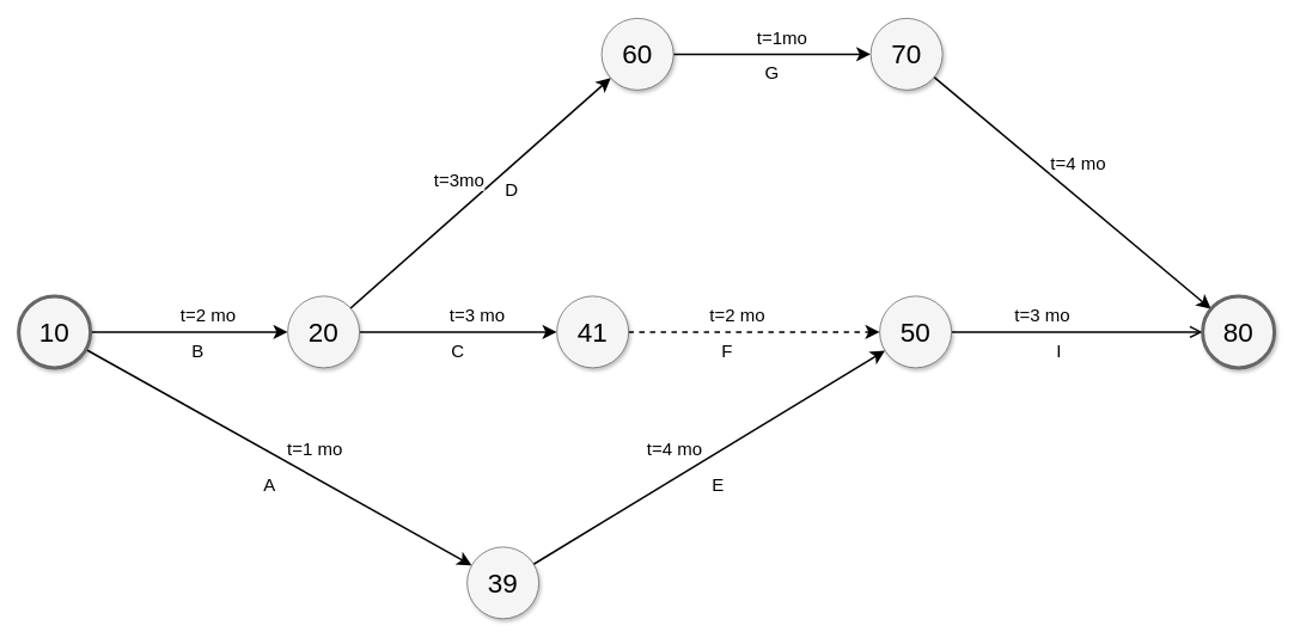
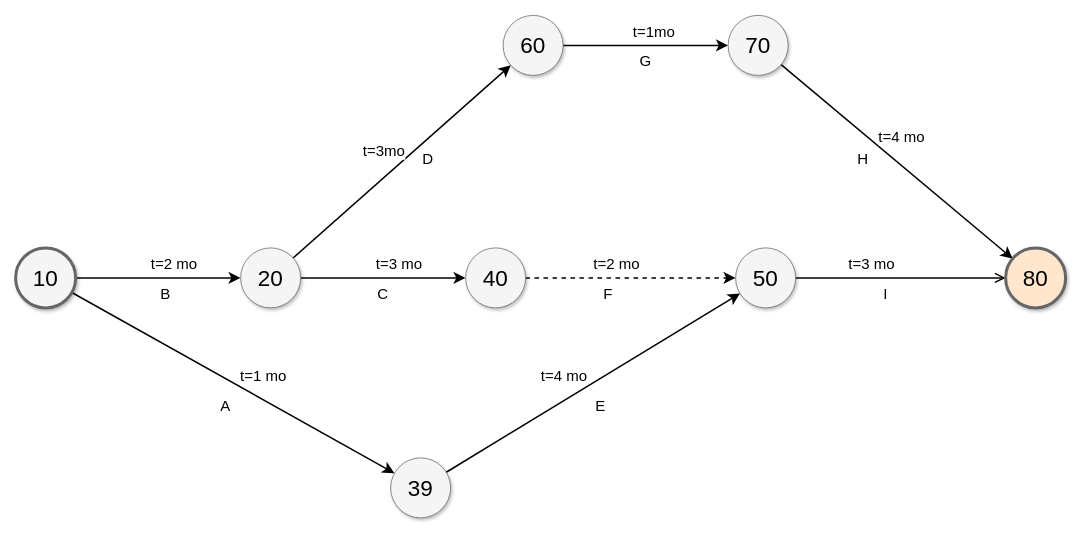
  <mxCell id="0" style=";html=1;" />
  <mxCell id="1" style=";html=1;" parent="0" />
  <mxCell id="2" style="edgeStyle=none;curved=1;html=1;startSize=10;endArrow=classic;endFill=1;endSize=10;strokeColor=#000000;strokeWidth=2;fontSize=12;" parent="1" source="6" target="11" edge="1"><mxGeometry relative="1" as="geometry" /></mxCell>
  <mxCell id="3" value="t=2 mo" style="text;html=1;resizable=0;points=[];align=center;verticalAlign=middle;labelBackgroundColor=none;fontSize=20;" parent="2" vertex="1" connectable="0"><mxGeometry x="0.255" y="-5" relative="1" as="geometry"><mxPoint x="-8" y="-25" as="offset" /></mxGeometry></mxCell>
  <mxCell id="4" style="edgeStyle=none;curved=1;html=1;startSize=10;endFill=1;endSize=10;strokeWidth=2;fontSize=12;" parent="1" source="6" target="14" edge="1"><mxGeometry relative="1" as="geometry" /></mxCell>
  <mxCell id="5" value="t=1 mo" style="text;html=1;resizable=0;points=[];align=center;verticalAlign=middle;labelBackgroundColor=#ffffff;fontSize=20;" parent="4" vertex="1" connectable="0"><mxGeometry x="-0.074" y="-2" relative="1" as="geometry"><mxPoint x="57" y="-3" as="offset" /></mxGeometry></mxCell>
  <mxCell id="6" value="10" style="ellipse;whiteSpace=wrap;html=1;rounded=0;shadow=1;strokeColor=#666666;strokeWidth=4;fontSize=30;align=center;fillColor=#f5f5f5;" parent="1" vertex="1"><mxGeometry x="20" y="330" width="80" height="80" as="geometry" /></mxCell>
  <mxCell id="7" style="edgeStyle=none;curved=1;html=1;startSize=10;endFill=1;endSize=10;strokeWidth=2;fontSize=12;" parent="1" source="11" target="23" edge="1"><mxGeometry relative="1" as="geometry" /></mxCell>
  <mxCell id="8" value="t=3 mo" style="text;html=1;resizable=0;points=[];align=center;verticalAlign=middle;labelBackgroundColor=#ffffff;fontSize=20;" parent="7" vertex="1" connectable="0"><mxGeometry x="0.154" relative="1" as="geometry"><mxPoint x="3" y="-20" as="offset" /></mxGeometry></mxCell>
  <mxCell id="9" style="edgeStyle=none;curved=1;html=1;startSize=10;endFill=1;endSize=10;strokeWidth=2;fontSize=12;" parent="1" source="11" target="20" edge="1"><mxGeometry relative="1" as="geometry" /></mxCell>
  <mxCell id="10" value="t=3mo" style="text;html=1;resizable=0;points=[];align=center;verticalAlign=middle;labelBackgroundColor=#ffffff;fontSize=20;" parent="9" vertex="1" connectable="0"><mxGeometry x="0.167" y="-3" relative="1" as="geometry"><mxPoint x="-51" y="4" as="offset" /></mxGeometry></mxCell>
  <mxCell id="11" value="20" style="ellipse;whiteSpace=wrap;html=1;rounded=0;shadow=1;strokeColor=#666666;strokeWidth=1;fontSize=30;align=center;fillColor=#f5f5f5;" parent="1" vertex="1"><mxGeometry x="320" y="330" width="80" height="80" as="geometry" /></mxCell>
  <mxCell id="12" style="edgeStyle=none;curved=1;html=1;startSize=10;endFill=1;endSize=10;strokeWidth=2;fontSize=12;" parent="1" source="14" target="17" edge="1"><mxGeometry relative="1" as="geometry" /></mxCell>
  <mxCell id="13" value="t=4 mo" style="text;html=1;resizable=0;points=[];align=center;verticalAlign=middle;labelBackgroundColor=#ffffff;fontSize=20;" parent="12" vertex="1" connectable="0"><mxGeometry x="-0.132" y="-6" relative="1" as="geometry"><mxPoint x="-17" y="-31" as="offset" /></mxGeometry></mxCell>
  <mxCell id="14" value="39" style="ellipse;whiteSpace=wrap;html=1;rounded=0;shadow=1;strokeColor=#666666;strokeWidth=1;fontSize=30;align=center;fillColor=#f5f5f5;" parent="1" vertex="1"><mxGeometry x="520" y="610" width="80" height="80" as="geometry" /></mxCell>
  <mxCell id="15" style="edgeStyle=none;curved=1;html=1;startSize=10;endFill=1;endSize=10;strokeWidth=2;fontSize=12;endArrow=open;" parent="1" source="17" target="27" edge="1"><mxGeometry relative="1" as="geometry" /></mxCell>
  <mxCell id="16" value="t=3 mo" style="text;html=1;resizable=0;points=[];align=center;verticalAlign=middle;labelBackgroundColor=#ffffff;fontSize=20;" parent="15" vertex="1" connectable="0"><mxGeometry x="-0.414" y="-1" relative="1" as="geometry"><mxPoint x="18" y="-21" as="offset" /></mxGeometry></mxCell>
  <mxCell id="17" value="50" style="ellipse;whiteSpace=wrap;html=1;rounded=0;shadow=1;strokeColor=#666666;strokeWidth=1;fontSize=30;align=center;fillColor=#f5f5f5;" parent="1" vertex="1"><mxGeometry x="980" y="330" width="80" height="80" as="geometry" /></mxCell>
  <mxCell id="18" style="edgeStyle=none;curved=1;html=1;startSize=10;endFill=1;endSize=10;strokeWidth=2;fontSize=12;" parent="1" source="20" target="26" edge="1"><mxGeometry relative="1" as="geometry" /></mxCell>
  <mxCell id="19" value="t=1mo" style="text;html=1;resizable=0;points=[];align=center;verticalAlign=middle;labelBackgroundColor=#ffffff;fontSize=20;" parent="18" vertex="1" connectable="0"><mxGeometry x="-0.073" y="-5" relative="1" as="geometry"><mxPoint x="18" y="-25" as="offset" /></mxGeometry></mxCell>
  <mxCell id="20" value="60" style="ellipse;whiteSpace=wrap;html=1;rounded=0;shadow=1;strokeColor=#666666;strokeWidth=1;fontSize=30;align=center;fillColor=#f5f5f5;" parent="1" vertex="1"><mxGeometry x="670" y="20" width="80" height="80" as="geometry" /></mxCell>
  <mxCell id="21" style="edgeStyle=none;curved=1;html=1;startSize=10;endFill=1;endSize=10;strokeWidth=2;fontSize=12;dashed=1;" parent="1" source="23" target="17" edge="1"><mxGeometry relative="1" as="geometry" /></mxCell>
  <mxCell id="22" value="t=2 mo" style="text;html=1;resizable=0;points=[];align=center;verticalAlign=middle;labelBackgroundColor=#ffffff;fontSize=20;" parent="21" vertex="1" connectable="0"><mxGeometry x="-0.349" y="-1" relative="1" as="geometry"><mxPoint x="29" y="-21" as="offset" /></mxGeometry></mxCell>
- <mxCell id="23" value="41" style="ellipse;whiteSpace=wrap;html=1;rounded=0;shadow=1;strokeColor=#666666;strokeWidth=1;fontSize=30;align=center;fillColor=#f5f5f5;" parent="1" vertex="1"><mxGeometry x="620" y="330" width="80" height="80" as="geometry" /></mxCell>
+ <mxCell id="23" value="40" style="ellipse;whiteSpace=wrap;html=1;rounded=0;shadow=1;strokeColor=#666666;strokeWidth=1;fontSize=30;align=center;fillColor=#f5f5f5;" parent="1" vertex="1"><mxGeometry x="620" y="330" width="80" height="80" as="geometry" /></mxCell>
  <mxCell id="24" style="edgeStyle=none;curved=1;html=1;startSize=10;endFill=1;endSize=10;strokeWidth=2;fontSize=12;" parent="1" source="26" target="27" edge="1"><mxGeometry relative="1" as="geometry" /></mxCell>
  <mxCell id="25" value="t=4 mo" style="text;html=1;resizable=0;points=[];align=center;verticalAlign=middle;labelBackgroundColor=#ffffff;fontSize=20;" parent="24" vertex="1" connectable="0"><mxGeometry x="-0.266" y="2" relative="1" as="geometry"><mxPoint x="45" y="1" as="offset" /></mxGeometry></mxCell>
  <mxCell id="26" value="70" style="ellipse;whiteSpace=wrap;html=1;rounded=0;shadow=1;strokeColor=#666666;strokeWidth=1;fontSize=30;align=center;fillColor=#f5f5f5;" parent="1" vertex="1"><mxGeometry x="970" y="20" width="80" height="80" as="geometry" /></mxCell>
- <mxCell id="27" value="80" style="ellipse;whiteSpace=wrap;html=1;rounded=0;shadow=1;strokeColor=#666666;strokeWidth=4;fontSize=30;align=center;fillColor=#f5f5f5;" parent="1" vertex="1"><mxGeometry x="1340" y="330" width="80" height="80" as="geometry" /></mxCell>
+ <mxCell id="27" value="80" style="ellipse;whiteSpace=wrap;html=1;rounded=0;shadow=1;strokeColor=#666666;strokeWidth=4;fontSize=30;align=center;fillColor=#ffe6cc;" parent="1" vertex="1"><mxGeometry x="1340" y="330" width="80" height="80" as="geometry" /></mxCell>
  <mxCell id="28" value="A" style="text;html=1;strokeColor=none;fillColor=none;align=center;verticalAlign=middle;whiteSpace=wrap;rounded=0;shadow=1;labelBackgroundColor=none;fontSize=20;" parent="1" vertex="1"><mxGeometry x="280" y="530" width="40" height="20" as="geometry" /></mxCell>
  <mxCell id="29" value="B" style="text;html=1;strokeColor=none;fillColor=none;align=center;verticalAlign=middle;whiteSpace=wrap;rounded=0;shadow=1;labelBackgroundColor=none;fontSize=20;" parent="1" vertex="1"><mxGeometry x="200" y="380" width="40" height="20" as="geometry" /></mxCell>
  <mxCell id="30" value="C" style="text;html=1;strokeColor=none;fillColor=none;align=center;verticalAlign=middle;whiteSpace=wrap;rounded=0;shadow=1;labelBackgroundColor=none;fontSize=20;" parent="1" vertex="1"><mxGeometry x="490" y="380" width="40" height="20" as="geometry" /></mxCell>
  <mxCell id="31" value="D" style="text;html=1;strokeColor=none;fillColor=none;align=center;verticalAlign=middle;whiteSpace=wrap;rounded=0;shadow=1;labelBackgroundColor=none;fontSize=20;" parent="1" vertex="1"><mxGeometry x="550" y="200" width="40" height="20" as="geometry" /></mxCell>
  <mxCell id="32" value="E" style="text;html=1;strokeColor=none;fillColor=none;align=center;verticalAlign=middle;whiteSpace=wrap;rounded=0;shadow=1;labelBackgroundColor=none;fontSize=20;" parent="1" vertex="1"><mxGeometry x="780" y="530" width="40" height="20" as="geometry" /></mxCell>
  <mxCell id="33" value="F" style="text;html=1;strokeColor=none;fillColor=none;align=center;verticalAlign=middle;whiteSpace=wrap;rounded=0;shadow=1;labelBackgroundColor=none;fontSize=20;" parent="1" vertex="1"><mxGeometry x="790" y="380" width="40" height="20" as="geometry" /></mxCell>
  <mxCell id="34" value="G" style="text;html=1;strokeColor=none;fillColor=none;align=center;verticalAlign=middle;whiteSpace=wrap;rounded=0;shadow=1;labelBackgroundColor=none;fontSize=20;" parent="1" vertex="1"><mxGeometry x="840" y="70" width="40" height="20" as="geometry" /></mxCell>
+ <mxCell id="35" value="H" style="text;html=1;strokeColor=none;fillColor=none;align=center;verticalAlign=middle;whiteSpace=wrap;rounded=0;shadow=1;labelBackgroundColor=none;fontSize=20;" parent="1" vertex="1"><mxGeometry x="1130" y="200" width="40" height="20" as="geometry" /></mxCell>
  <mxCell id="36" value="I" style="text;html=1;strokeColor=none;fillColor=none;align=center;verticalAlign=middle;whiteSpace=wrap;rounded=0;shadow=1;labelBackgroundColor=none;fontSize=20;" parent="1" vertex="1"><mxGeometry x="1160" y="380" width="40" height="20" as="geometry" /></mxCell>
